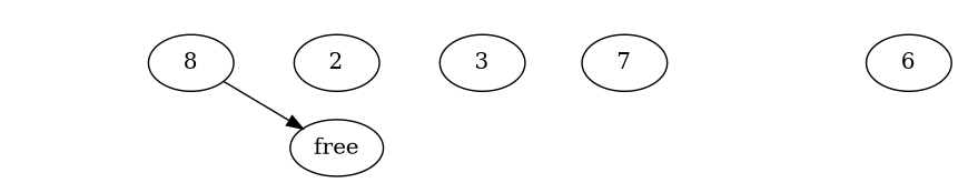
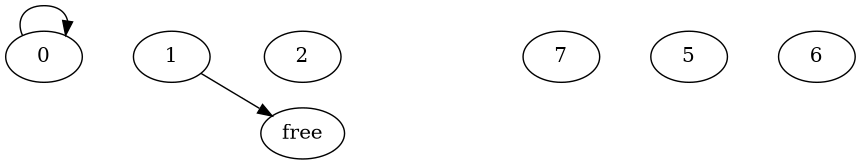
  digraph {
    compound=true
    newrank=true
    rankdir=LR
    edge [minlen=1.5 style=invis weight=10000]
-   1 [label=8]
+   0
+   1
    2
    free
-   3
    n6 [label=7]
+   5
    6
+   0 -> 0 [minlen="" style="" weight=""]
+   0 -> 1
    1 -> 2
    1 -> free [minlen="" style="" weight=""]
-   2 -> 3
-   3 -> n6
+   n6 -> 5
+   5 -> 6
  }
